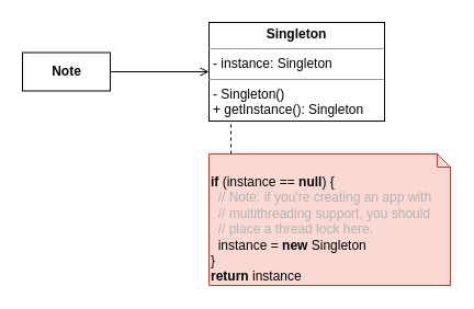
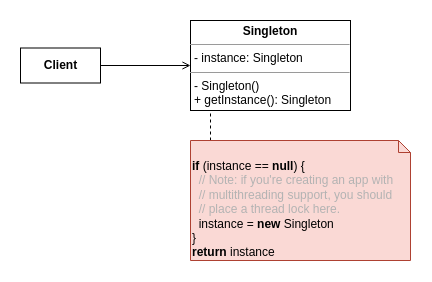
  <mxCell id="0" />
  <mxCell id="1" parent="0" />
  <mxCell id="2" value="&lt;p style=&quot;margin:0px;margin-top:4px;text-align:center;&quot;&gt;&lt;b&gt;Singleton&lt;/b&gt;&lt;/p&gt;&lt;hr size=&quot;1&quot;&gt;&lt;p style=&quot;margin:0px;margin-left:4px;&quot;&gt;- instance: Singleton&lt;/p&gt;&lt;hr size=&quot;1&quot;&gt;&lt;p style=&quot;margin:0px;margin-left:4px;&quot;&gt;- Singleton()&lt;/p&gt;&lt;p style=&quot;margin:0px;margin-left:4px;&quot;&gt;+ getInstance(): Singleton&lt;/p&gt;" style="verticalAlign=top;align=left;overflow=fill;fontSize=12;fontFamily=Helvetica;html=1;" vertex="1" parent="1"><mxGeometry x="190" y="20" width="160" height="90" as="geometry" /></mxCell>
  <mxCell id="3" style="edgeStyle=orthogonalEdgeStyle;rounded=0;orthogonalLoop=1;jettySize=auto;html=1;exitX=1;exitY=0.5;exitDx=0;exitDy=0;fontColor=#B3B3B3;endArrow=open;endFill=0;" edge="1" parent="1" source="4" target="2"><mxGeometry relative="1" as="geometry" /></mxCell>
- <mxCell id="4" value="&lt;b&gt;Note&lt;/b&gt;" style="html=1;" vertex="1" parent="1"><mxGeometry x="20" y="47.5" width="80" height="35" as="geometry" /></mxCell>
+ <mxCell id="4" value="&lt;b&gt;Client&lt;/b&gt;" style="html=1;" vertex="1" parent="1"><mxGeometry x="20" y="47.5" width="80" height="35" as="geometry" /></mxCell>
  <mxCell id="5" style="edgeStyle=orthogonalEdgeStyle;rounded=0;orthogonalLoop=1;jettySize=auto;html=1;exitX=0;exitY=0;exitDx=104;exitDy=0;exitPerimeter=0;fontColor=#B3B3B3;dashed=1;endArrow=none;endFill=0;" edge="1" parent="1" source="6" target="2"><mxGeometry relative="1" as="geometry"><Array as="points"><mxPoint x="210" y="140" /></Array></mxGeometry></mxCell>
  <mxCell id="6" value="&lt;b&gt;if&lt;/b&gt; (instance == &lt;b&gt;null&lt;/b&gt;) {&lt;br&gt;&amp;nbsp; &lt;font color=&quot;#b3b3b3&quot;&gt;// Note: if you're creating an app with&lt;br style=&quot;border-color: var(--border-color);&quot;&gt;&amp;nbsp; // multithreading support, you should&lt;br&gt;&amp;nbsp; // place a thread lock here.&lt;/font&gt;&lt;br&gt;&amp;nbsp; instance = &lt;b&gt;new&lt;/b&gt; Singleton&lt;br&gt;}&lt;br&gt;&lt;b&gt;return&lt;/b&gt; instance" style="shape=note2;boundedLbl=1;whiteSpace=wrap;html=1;size=12;verticalAlign=top;align=left;fillColor=#fad9d5;strokeColor=#ae4132;" vertex="1" parent="1"><mxGeometry x="190" y="140" width="220" height="120" as="geometry" /></mxCell>
